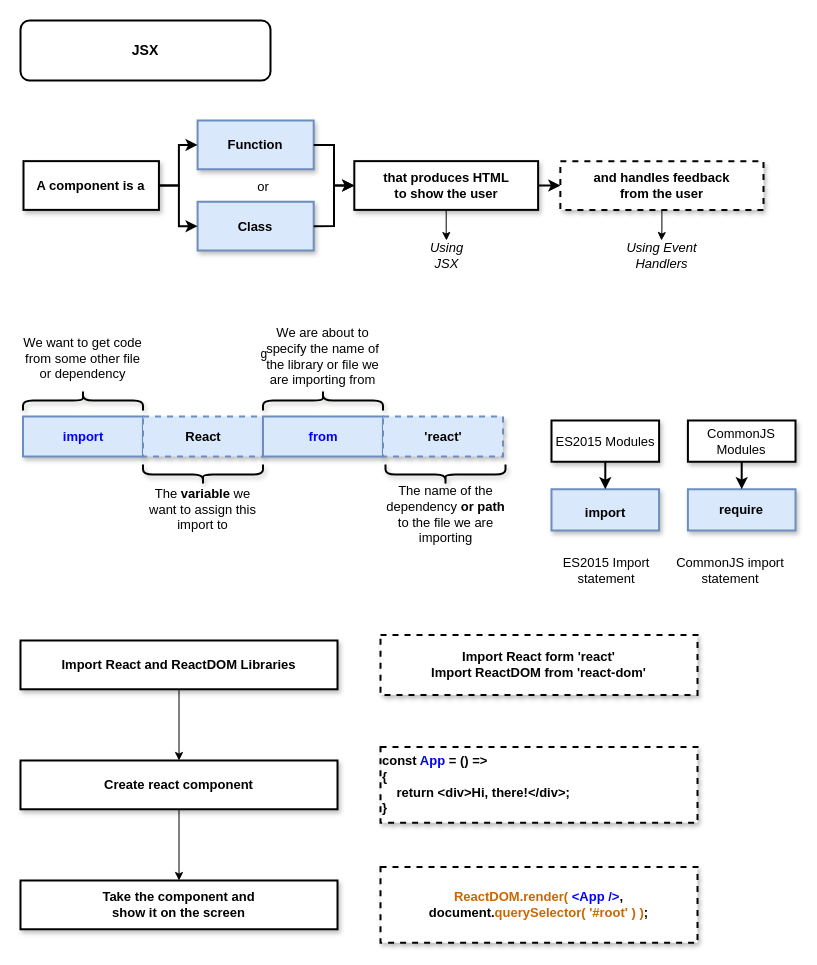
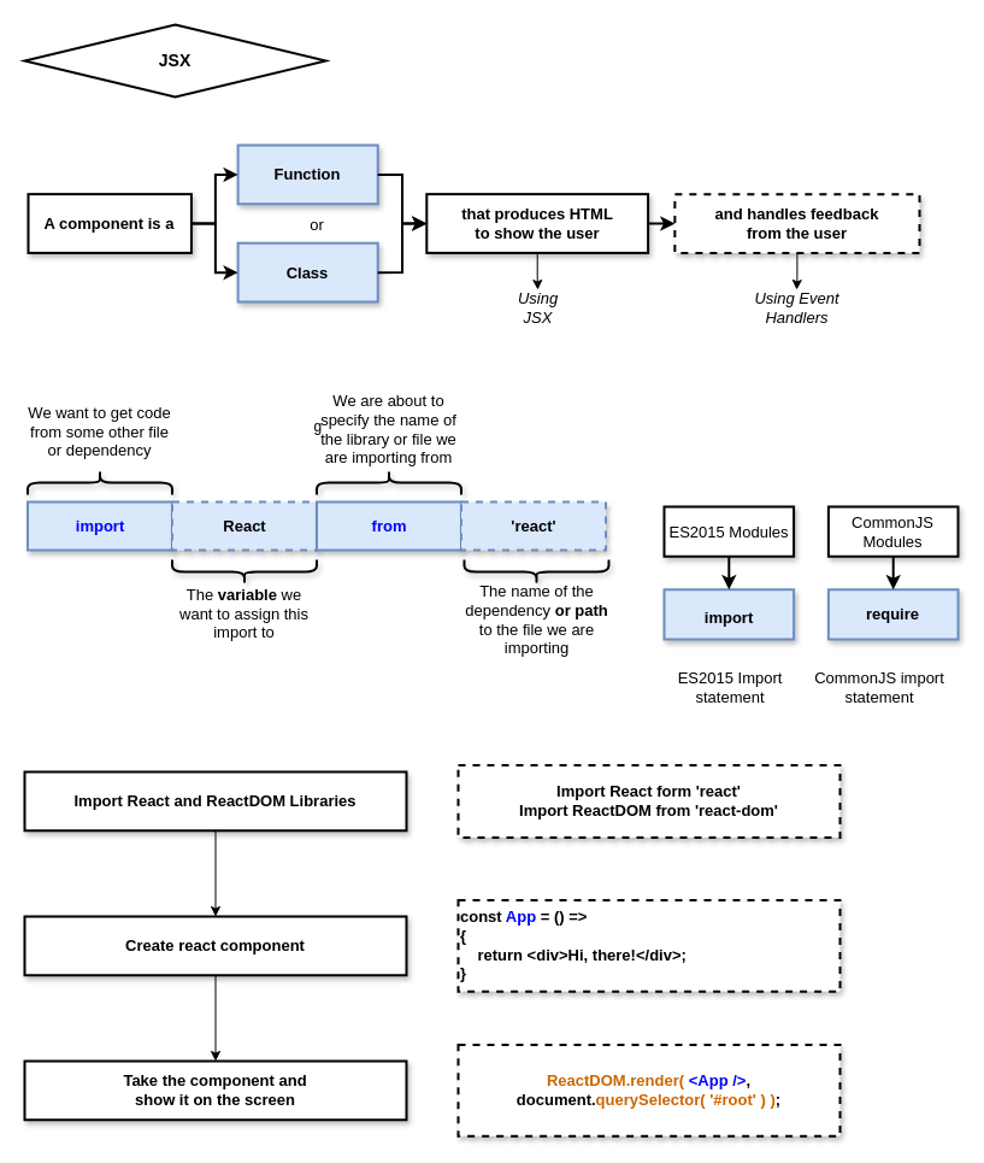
  <mxCell id="0" />
  <mxCell id="1" parent="0" />
- <mxCell id="2" value="&lt;font style=&quot;font-size: 14px&quot;&gt;&lt;b&gt;JSX&lt;/b&gt;&lt;/font&gt;" style="rounded=1;whiteSpace=wrap;html=1;strokeWidth=2;" vertex="1" parent="1"><mxGeometry x="20" y="20" width="250" height="60" as="geometry" /></mxCell>
+ <mxCell id="2" value="&lt;font style=&quot;font-size: 14px&quot;&gt;&lt;b&gt;JSX&lt;/b&gt;&lt;/font&gt;" style="rhombus;whiteSpace=wrap;html=1;strokeWidth=2;" vertex="1" parent="1"><mxGeometry x="20" y="20" width="250" height="60" as="geometry" /></mxCell>
  <mxCell id="3" value="" style="group" vertex="1" connectable="0" parent="1"><mxGeometry x="23" y="120" width="740" height="150" as="geometry" /></mxCell>
  <mxCell id="4" value="or" style="text;html=1;strokeColor=none;fillColor=none;align=center;verticalAlign=middle;whiteSpace=wrap;rounded=0;shadow=1;glass=0;comic=0;fontSize=13;" vertex="1" parent="3"><mxGeometry x="220" y="56" width="40" height="20" as="geometry" /></mxCell>
  <mxCell id="5" value="&lt;i style=&quot;font-size: 13px;&quot;&gt;Using JSX&lt;/i&gt;" style="text;html=1;strokeColor=none;fillColor=none;align=center;verticalAlign=middle;whiteSpace=wrap;rounded=0;shadow=1;glass=0;comic=0;fontSize=13;" vertex="1" parent="3"><mxGeometry x="396.5" y="120" width="53" height="30" as="geometry" /></mxCell>
  <mxCell id="6" value="&lt;i style=&quot;font-size: 13px;&quot;&gt;Using Event Handlers&lt;/i&gt;" style="text;html=1;strokeColor=none;fillColor=none;align=center;verticalAlign=middle;whiteSpace=wrap;rounded=0;shadow=1;glass=0;comic=0;fontSize=13;" vertex="1" parent="3"><mxGeometry x="574.5" y="120" width="127" height="30" as="geometry" /></mxCell>
  <mxCell id="7" value="" style="group" vertex="1" connectable="0" parent="3"><mxGeometry width="740" height="130" as="geometry" /></mxCell>
  <mxCell id="8" value="Function" style="rounded=0;whiteSpace=wrap;html=1;shadow=1;glass=0;comic=0;strokeWidth=2;fontSize=13;align=center;fillColor=#dae8fc;strokeColor=#6c8ebf;fontStyle=1" vertex="1" parent="7"><mxGeometry x="174.118" width="116.078" height="48.75" as="geometry" /></mxCell>
  <mxCell id="9" value="Class" style="rounded=0;whiteSpace=wrap;html=1;shadow=1;glass=0;comic=0;strokeWidth=2;fontSize=13;align=center;fillColor=#dae8fc;strokeColor=#6c8ebf;fontStyle=1" vertex="1" parent="7"><mxGeometry x="174.118" y="81.25" width="116.078" height="48.75" as="geometry" /></mxCell>
  <mxCell id="10" value="A component is a" style="rounded=0;whiteSpace=wrap;html=1;shadow=1;glass=0;comic=0;strokeWidth=2;fontSize=13;align=center;fillColor=#ffffff;strokeColor=#000000;fontStyle=1" vertex="1" parent="7"><mxGeometry y="40.625" width="135.425" height="48.75" as="geometry" /></mxCell>
  <mxCell id="11" value="that produces HTML &lt;br&gt;to show the user" style="rounded=0;whiteSpace=wrap;html=1;shadow=1;glass=0;comic=0;strokeWidth=2;fontSize=13;align=center;fillColor=#ffffff;strokeColor=#000000;fontStyle=1" vertex="1" parent="7"><mxGeometry x="330.824" y="40.625" width="183.791" height="48.75" as="geometry" /></mxCell>
  <mxCell id="12" value="and handles feedback &lt;br&gt;from the user" style="rounded=0;whiteSpace=wrap;html=1;shadow=1;glass=0;comic=0;strokeWidth=2;fontSize=13;align=center;fillColor=#ffffff;strokeColor=#000000;fontStyle=1;dashed=1;" vertex="1" parent="7"><mxGeometry x="536.863" y="40.625" width="203.137" height="48.75" as="geometry" /></mxCell>
  <mxCell id="13" style="edgeStyle=orthogonalEdgeStyle;rounded=0;html=1;exitX=1;exitY=0.5;jettySize=auto;orthogonalLoop=1;strokeWidth=2;fontSize=13;" edge="1" parent="7" source="10" target="8"><mxGeometry relative="1" as="geometry" /></mxCell>
  <mxCell id="14" style="edgeStyle=orthogonalEdgeStyle;rounded=0;html=1;exitX=1;exitY=0.5;jettySize=auto;orthogonalLoop=1;strokeWidth=2;fontSize=13;" edge="1" parent="7" source="10" target="9"><mxGeometry relative="1" as="geometry" /></mxCell>
  <mxCell id="15" style="edgeStyle=orthogonalEdgeStyle;rounded=0;html=1;exitX=1;exitY=0.5;jettySize=auto;orthogonalLoop=1;strokeWidth=2;fontSize=13;" edge="1" parent="7" source="8" target="11"><mxGeometry relative="1" as="geometry" /></mxCell>
  <mxCell id="16" style="edgeStyle=orthogonalEdgeStyle;rounded=0;html=1;exitX=1;exitY=0.5;jettySize=auto;orthogonalLoop=1;strokeWidth=2;fontSize=13;" edge="1" parent="7" source="9" target="11"><mxGeometry relative="1" as="geometry" /></mxCell>
  <mxCell id="17" style="edgeStyle=orthogonalEdgeStyle;rounded=0;html=1;exitX=1;exitY=0.5;jettySize=auto;orthogonalLoop=1;strokeWidth=2;fontSize=13;" edge="1" parent="7" source="11" target="12"><mxGeometry relative="1" as="geometry" /></mxCell>
  <mxCell id="18" style="edgeStyle=orthogonalEdgeStyle;rounded=0;orthogonalLoop=1;jettySize=auto;html=1;entryX=0.5;entryY=0;entryDx=0;entryDy=0;fontSize=13;" edge="1" parent="3" source="11" target="5"><mxGeometry relative="1" as="geometry" /></mxCell>
  <mxCell id="19" style="edgeStyle=orthogonalEdgeStyle;rounded=0;orthogonalLoop=1;jettySize=auto;html=1;entryX=0.5;entryY=0;entryDx=0;entryDy=0;fontSize=13;" edge="1" parent="3" source="12" target="6"><mxGeometry relative="1" as="geometry" /></mxCell>
  <mxCell id="20" value="" style="group" vertex="1" connectable="0" parent="1"><mxGeometry x="20" y="340" width="775" height="240" as="geometry" /></mxCell>
  <mxCell id="21" value="g" style="group" vertex="1" connectable="0" parent="20"><mxGeometry width="487.5" height="194" as="geometry" /></mxCell>
  <mxCell id="22" value="" style="shape=curlyBracket;whiteSpace=wrap;html=1;rounded=1;shadow=1;glass=0;comic=0;strokeWidth=2;fontSize=20;align=center;rotation=90;" vertex="1" parent="21"><mxGeometry x="52.5" width="20" height="120.0" as="geometry" /></mxCell>
  <mxCell id="23" value="We want to get code from some other file or dependency" style="text;html=1;strokeColor=none;fillColor=none;align=center;verticalAlign=middle;whiteSpace=wrap;rounded=0;shadow=1;glass=0;comic=0;fontSize=13;" vertex="1" parent="21"><mxGeometry y="8" width="125" height="20.0" as="geometry" /></mxCell>
  <mxCell id="24" value="" style="shape=curlyBracket;whiteSpace=wrap;html=1;rounded=1;shadow=1;glass=0;comic=0;strokeWidth=2;fontSize=20;align=center;rotation=-90;" vertex="1" parent="21"><mxGeometry x="172.5" y="74" width="20" height="120.0" as="geometry" /></mxCell>
  <mxCell id="25" value="The &lt;b&gt;variable&lt;/b&gt; we want to assign this import to" style="text;html=1;strokeColor=none;fillColor=none;align=center;verticalAlign=middle;whiteSpace=wrap;rounded=0;shadow=1;glass=0;comic=0;fontSize=13;" vertex="1" parent="21"><mxGeometry x="120" y="159" width="125" height="20.0" as="geometry" /></mxCell>
  <mxCell id="26" value="" style="shape=curlyBracket;whiteSpace=wrap;html=1;rounded=1;shadow=1;glass=0;comic=0;strokeWidth=2;fontSize=20;align=center;rotation=90;" vertex="1" parent="21"><mxGeometry x="292.5" width="20" height="120.0" as="geometry" /></mxCell>
  <mxCell id="27" value="We are about to specify the name of the library or file we are importing from" style="text;html=1;strokeColor=none;fillColor=none;align=center;verticalAlign=middle;whiteSpace=wrap;rounded=0;shadow=1;glass=0;comic=0;fontSize=13;" vertex="1" parent="21"><mxGeometry x="240" y="6" width="125" height="20.0" as="geometry" /></mxCell>
  <mxCell id="28" value="" style="shape=curlyBracket;whiteSpace=wrap;html=1;rounded=1;shadow=1;glass=0;comic=0;strokeWidth=2;fontSize=20;align=center;rotation=-90;" vertex="1" parent="21"><mxGeometry x="415" y="74" width="20" height="120.0" as="geometry" /></mxCell>
  <mxCell id="29" value="The name of the dependency &lt;b style=&quot;font-size: 13px&quot;&gt;or&lt;/b&gt;&amp;nbsp;&lt;b&gt;path&lt;/b&gt; to the file we are importing" style="text;html=1;strokeColor=none;fillColor=none;align=center;verticalAlign=middle;whiteSpace=wrap;rounded=0;shadow=1;glass=0;comic=0;fontSize=13;" vertex="1" parent="21"><mxGeometry x="362.5" y="164.0" width="125" height="20.0" as="geometry" /></mxCell>
  <mxCell id="30" value="" style="group" vertex="1" connectable="0" parent="21"><mxGeometry x="2.5" y="76" width="480" height="40" as="geometry" /></mxCell>
  <mxCell id="31" value="&lt;font color=&quot;#0000ff&quot;&gt;import&lt;/font&gt;" style="rounded=0;whiteSpace=wrap;html=1;shadow=1;glass=0;comic=0;strokeWidth=2;fontSize=13;align=center;fillColor=#dae8fc;strokeColor=#6c8ebf;fontStyle=1" vertex="1" parent="30"><mxGeometry width="120" height="40.0" as="geometry" /></mxCell>
  <mxCell id="32" value="React" style="rounded=0;whiteSpace=wrap;html=1;shadow=1;glass=0;comic=0;strokeWidth=2;fontSize=13;align=center;fillColor=#dae8fc;strokeColor=#6c8ebf;fontStyle=1;dashed=1;" vertex="1" parent="30"><mxGeometry x="120" width="120" height="40.0" as="geometry" /></mxCell>
  <mxCell id="33" value="&lt;font color=&quot;#0000ff&quot;&gt;from&lt;/font&gt;" style="rounded=0;whiteSpace=wrap;html=1;shadow=1;glass=0;comic=0;strokeWidth=2;fontSize=13;align=center;fillColor=#dae8fc;strokeColor=#6c8ebf;fontStyle=1" vertex="1" parent="30"><mxGeometry x="240" width="120" height="40.0" as="geometry" /></mxCell>
  <mxCell id="34" value="'react'" style="rounded=0;whiteSpace=wrap;html=1;shadow=1;glass=0;comic=0;strokeWidth=2;fontSize=13;align=center;fillColor=#dae8fc;strokeColor=#6c8ebf;fontStyle=1;dashed=1;" vertex="1" parent="30"><mxGeometry x="360" width="120" height="40.0" as="geometry" /></mxCell>
  <mxCell id="35" value="ES2015 Import statement" style="text;html=1;strokeColor=none;fillColor=none;align=center;verticalAlign=middle;whiteSpace=wrap;rounded=0;shadow=1;glass=0;comic=0;fontSize=13;" vertex="1" parent="20"><mxGeometry x="526" y="220" width="120" height="20" as="geometry" /></mxCell>
  <mxCell id="36" value="CommonJS import statement" style="text;html=1;strokeColor=none;fillColor=none;align=center;verticalAlign=middle;whiteSpace=wrap;rounded=0;shadow=1;glass=0;comic=0;fontSize=13;" vertex="1" parent="20"><mxGeometry x="650" y="220" width="120" height="20" as="geometry" /></mxCell>
  <mxCell id="37" value="&lt;font style=&quot;font-size: 13px&quot;&gt;import&lt;/font&gt;" style="rounded=0;whiteSpace=wrap;html=1;shadow=1;glass=0;comic=0;strokeWidth=2;fontSize=20;align=center;fillColor=#dae8fc;strokeColor=#6c8ebf;fontStyle=1" vertex="1" parent="20"><mxGeometry x="531" y="148.75" width="107.586" height="41.25" as="geometry" /></mxCell>
  <mxCell id="38" value="require" style="rounded=0;whiteSpace=wrap;html=1;shadow=1;glass=0;comic=0;strokeWidth=2;fontSize=13;align=center;fillColor=#dae8fc;strokeColor=#6c8ebf;fontStyle=1" vertex="1" parent="20"><mxGeometry x="667.414" y="148.75" width="107.586" height="41.25" as="geometry" /></mxCell>
  <mxCell id="39" style="edgeStyle=orthogonalEdgeStyle;rounded=0;html=1;exitX=0.5;exitY=1;jettySize=auto;orthogonalLoop=1;strokeWidth=2;fontSize=14;" edge="1" parent="20" source="40" target="37"><mxGeometry relative="1" as="geometry" /></mxCell>
  <mxCell id="40" value="ES2015 Modules" style="rounded=0;whiteSpace=wrap;html=1;shadow=1;glass=0;comic=0;strokeWidth=2;fontSize=13;align=center;" vertex="1" parent="20"><mxGeometry x="531" y="80" width="107.586" height="41.25" as="geometry" /></mxCell>
  <mxCell id="41" style="edgeStyle=orthogonalEdgeStyle;rounded=0;html=1;exitX=0.5;exitY=1;jettySize=auto;orthogonalLoop=1;strokeWidth=2;fontSize=14;" edge="1" parent="20" source="42" target="38"><mxGeometry relative="1" as="geometry" /></mxCell>
  <mxCell id="42" value="CommonJS Modules" style="rounded=0;whiteSpace=wrap;html=1;shadow=1;glass=0;comic=0;strokeWidth=2;fontSize=13;align=center;" vertex="1" parent="20"><mxGeometry x="667.414" y="80" width="107.586" height="41.25" as="geometry" /></mxCell>
  <mxCell id="43" style="edgeStyle=orthogonalEdgeStyle;rounded=0;orthogonalLoop=1;jettySize=auto;html=1;entryX=0.5;entryY=0;entryDx=0;entryDy=0;fontSize=13;" edge="1" parent="1" source="44" target="46"><mxGeometry relative="1" as="geometry" /></mxCell>
  <mxCell id="44" value="Import React and ReactDOM Libraries" style="rounded=0;whiteSpace=wrap;html=1;shadow=1;glass=0;comic=0;strokeWidth=2;fontSize=13;align=center;fillColor=#ffffff;strokeColor=#000000;fontStyle=1" vertex="1" parent="1"><mxGeometry x="20" y="640.01" width="317" height="48.75" as="geometry" /></mxCell>
  <mxCell id="45" style="edgeStyle=orthogonalEdgeStyle;rounded=0;orthogonalLoop=1;jettySize=auto;html=1;entryX=0.5;entryY=0;entryDx=0;entryDy=0;fontSize=13;" edge="1" parent="1" source="46" target="47"><mxGeometry relative="1" as="geometry" /></mxCell>
  <mxCell id="46" value="Create react component" style="rounded=0;whiteSpace=wrap;html=1;shadow=1;glass=0;comic=0;strokeWidth=2;fontSize=13;align=center;fillColor=#ffffff;strokeColor=#000000;fontStyle=1" vertex="1" parent="1"><mxGeometry x="20" y="760" width="317" height="48.75" as="geometry" /></mxCell>
  <mxCell id="47" value="Take the component and &lt;br&gt;show it on the screen" style="rounded=0;whiteSpace=wrap;html=1;shadow=1;glass=0;comic=0;strokeWidth=2;fontSize=13;align=center;fillColor=#ffffff;strokeColor=#000000;fontStyle=1" vertex="1" parent="1"><mxGeometry x="20" y="880" width="317" height="48.75" as="geometry" /></mxCell>
  <mxCell id="48" value="Import React form 'react'&lt;br&gt;Import ReactDOM from 'react-dom'" style="rounded=0;whiteSpace=wrap;html=1;shadow=1;glass=0;comic=0;strokeWidth=2;fontSize=13;align=center;fillColor=#ffffff;strokeColor=#000000;fontStyle=1;dashed=1;" vertex="1" parent="1"><mxGeometry x="380" y="634.39" width="317" height="59.99" as="geometry" /></mxCell>
  <mxCell id="49" value="const &lt;font color=&quot;#0000ff&quot;&gt;App&lt;/font&gt; = () =&amp;gt; &lt;br&gt;{&lt;br&gt;&amp;nbsp; &amp;nbsp; return &amp;lt;div&amp;gt;Hi, there!&amp;lt;/div&amp;gt;;&lt;br&gt;}" style="rounded=0;whiteSpace=wrap;html=1;shadow=1;glass=0;comic=0;strokeWidth=2;fontSize=13;align=left;fillColor=#ffffff;strokeColor=#000000;fontStyle=1;dashed=1;" vertex="1" parent="1"><mxGeometry x="380" y="746.56" width="317" height="75.62" as="geometry" /></mxCell>
  <mxCell id="50" value="&lt;font color=&quot;#cc6600&quot;&gt;ReactDOM.render(&lt;/font&gt; &lt;font color=&quot;#0000ff&quot;&gt;&amp;lt;App /&amp;gt;&lt;/font&gt;, document.&lt;font color=&quot;#cc6600&quot;&gt;querySelector( '#root' ) )&lt;/font&gt;;" style="rounded=0;whiteSpace=wrap;html=1;shadow=1;glass=0;comic=0;strokeWidth=2;fontSize=13;align=center;fillColor=#ffffff;strokeColor=#000000;fontStyle=1;dashed=1;" vertex="1" parent="1"><mxGeometry x="380" y="866.57" width="317" height="75.62" as="geometry" /></mxCell>
